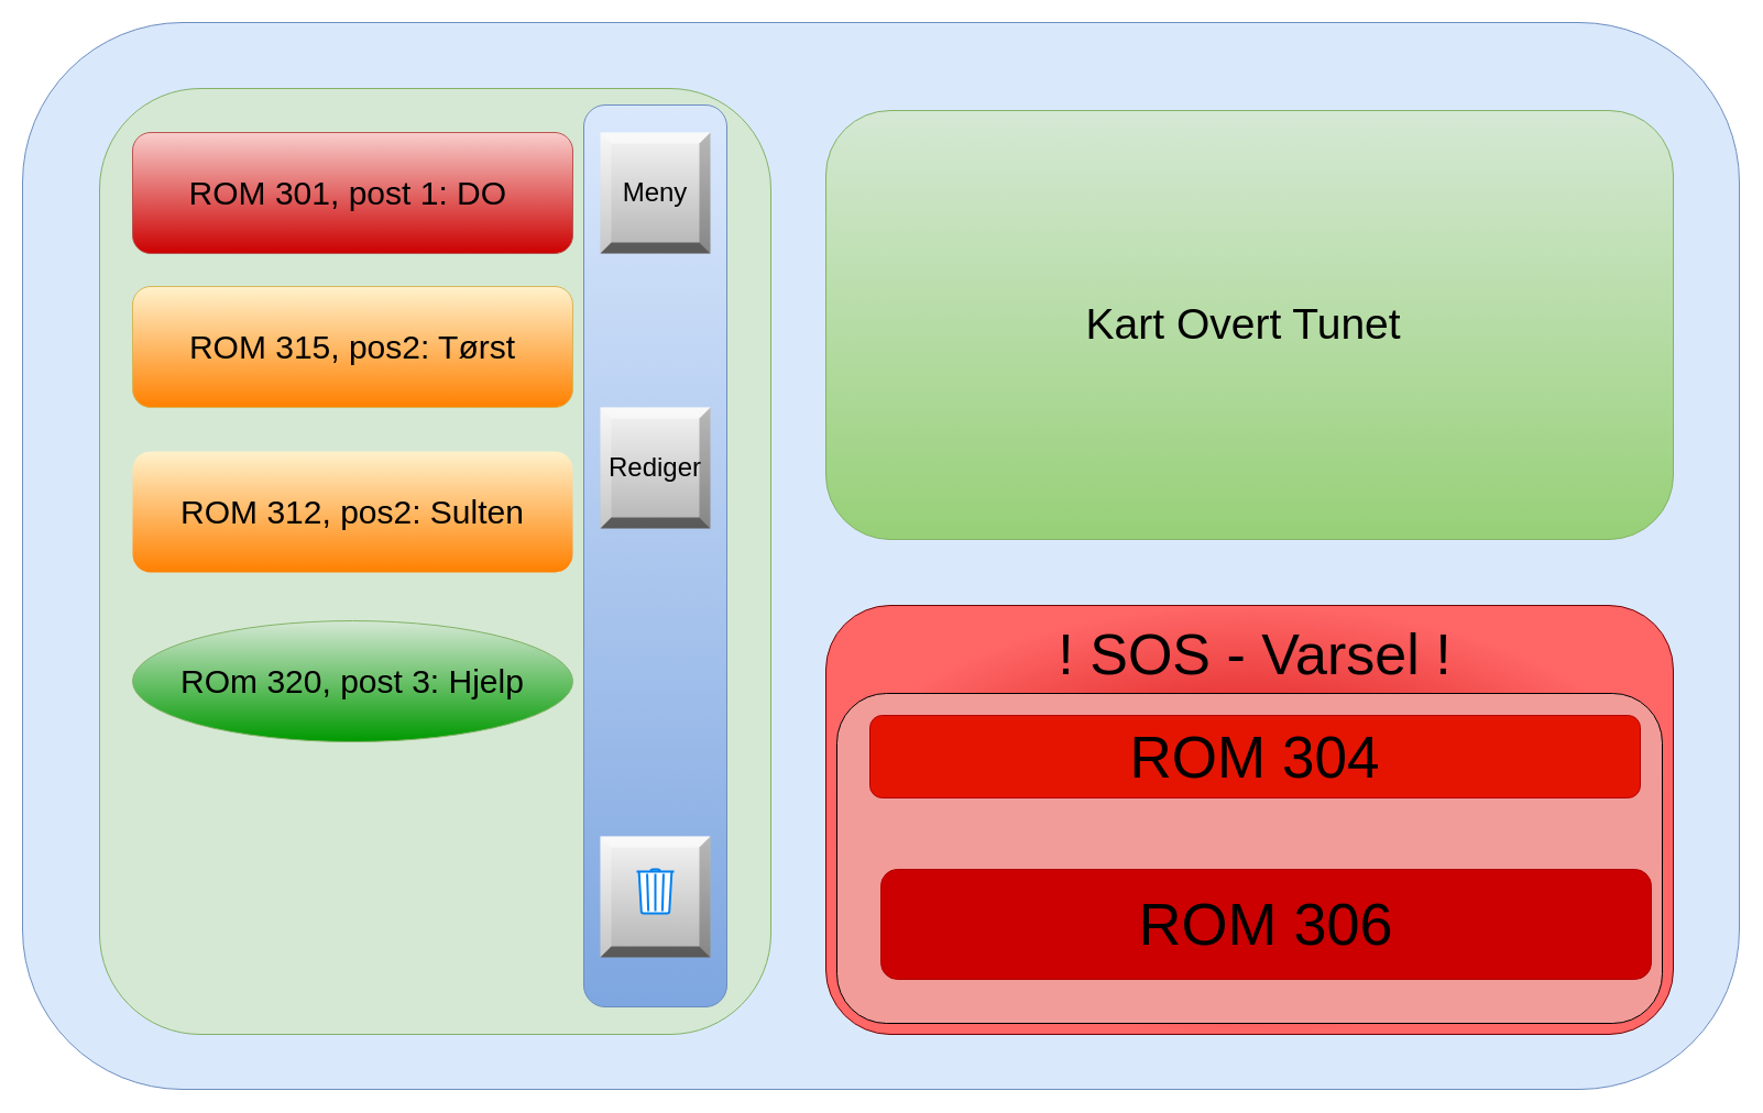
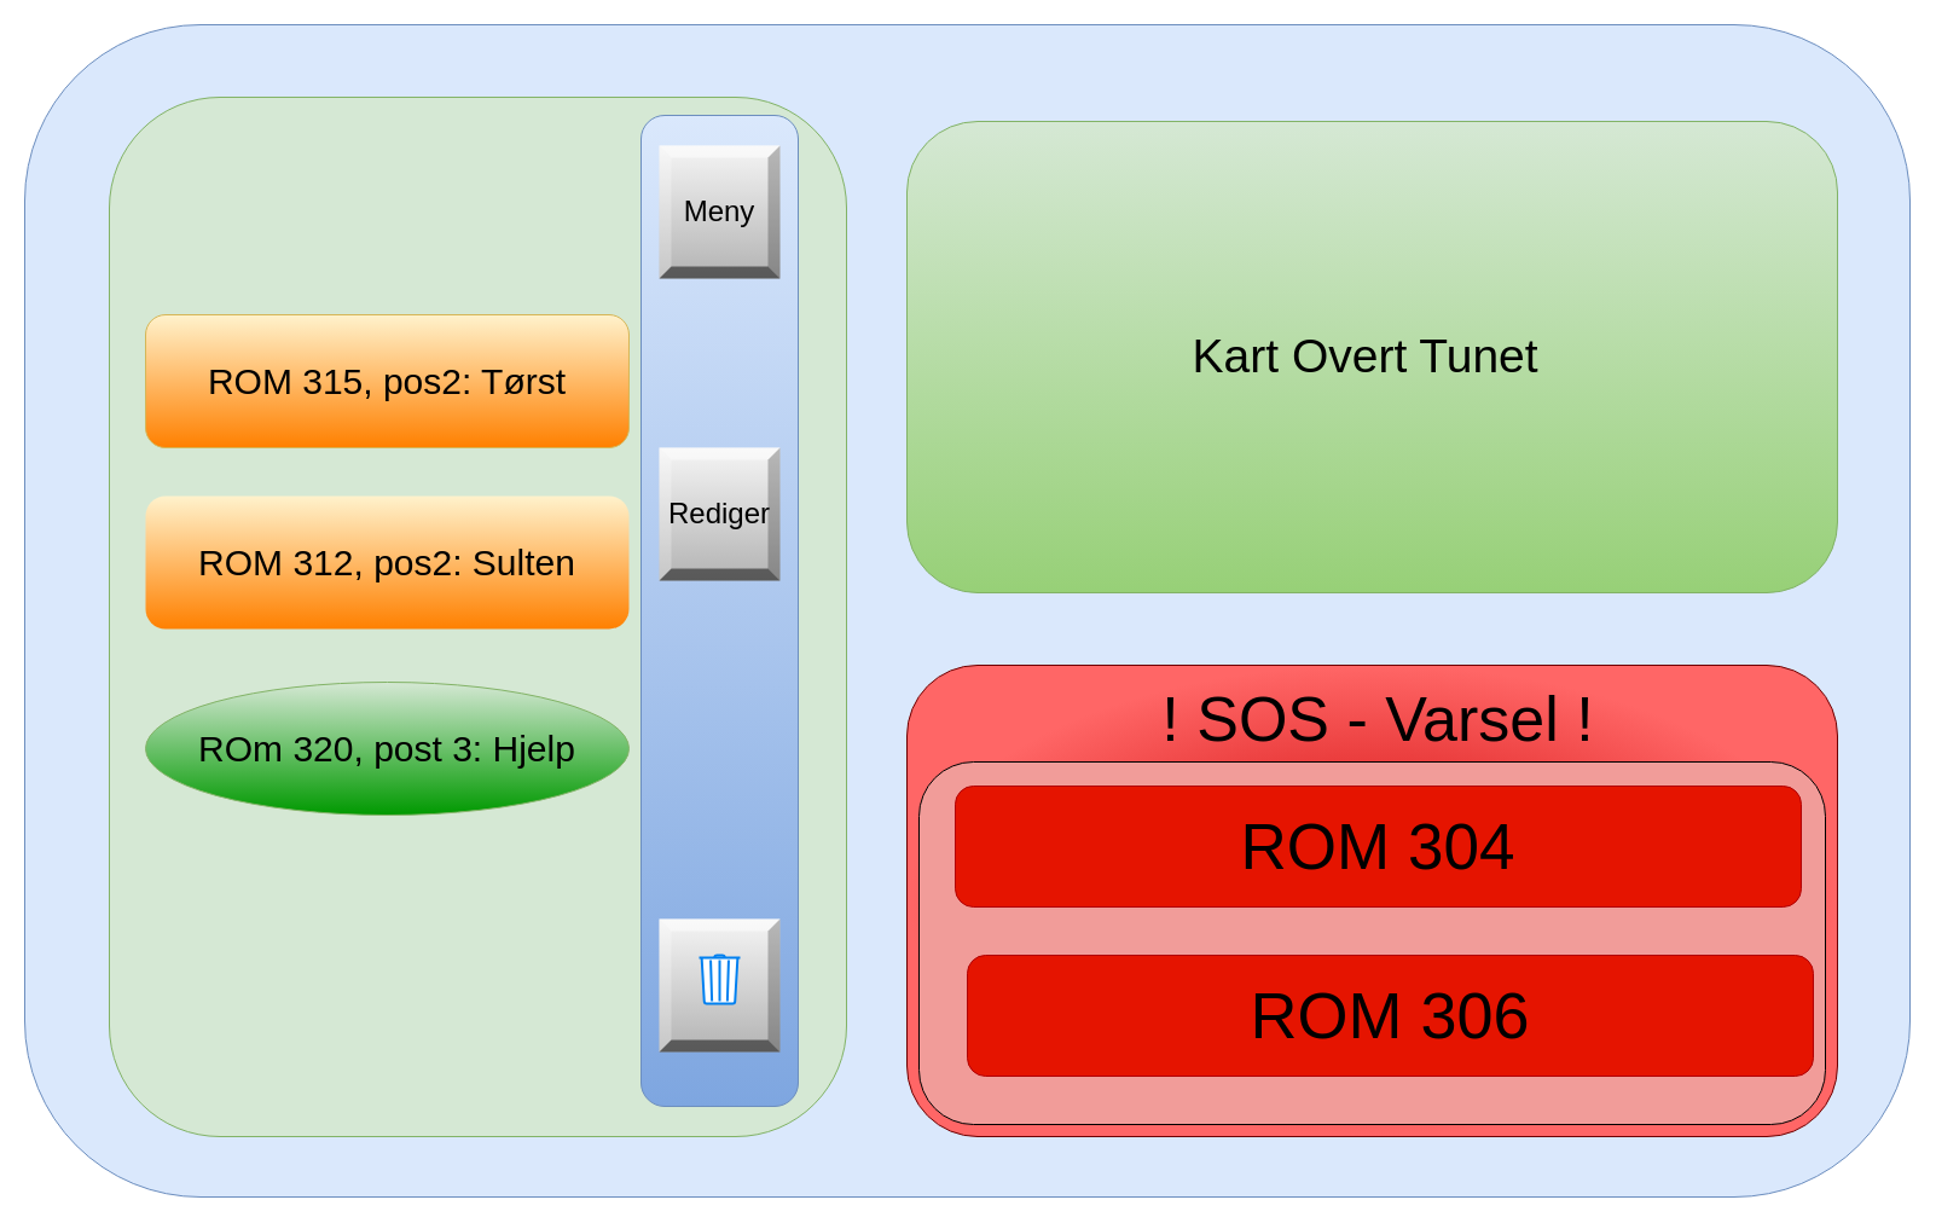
  <mxCell id="0" />
  <mxCell id="1" parent="0" />
  <mxCell id="2" value="" style="rounded=1;whiteSpace=wrap;html=1;fillColor=#dae8fc;strokeColor=#6c8ebf;" vertex="1" parent="1"><mxGeometry x="20" y="20" width="1560" height="970" as="geometry" /></mxCell>
  <mxCell id="3" value="" style="rounded=1;whiteSpace=wrap;html=1;fillColor=#d5e8d4;strokeColor=#82b366;" vertex="1" parent="1"><mxGeometry x="90" y="80" width="610" height="860" as="geometry" /></mxCell>
  <mxCell id="4" value="" style="rounded=1;whiteSpace=wrap;html=1;fillStyle=auto;fillColor=#dae8fc;strokeColor=#6c8ebf;gradientColor=#7ea6e0;" vertex="1" parent="1"><mxGeometry x="530" y="95" width="130" height="820" as="geometry" /></mxCell>
  <mxCell id="5" value="&lt;font style=&quot;font-size: 39px;&quot;&gt;Kart Overt Tunet&amp;nbsp;&lt;/font&gt;" style="rounded=1;whiteSpace=wrap;html=1;fillColor=#d5e8d4;strokeColor=#82b366;gradientColor=#97d077;" vertex="1" parent="1"><mxGeometry x="750" y="100" width="770" height="390" as="geometry" /></mxCell>
  <mxCell id="6" value="" style="rounded=1;whiteSpace=wrap;html=1;fillColor=#CC0000;fontColor=#ffffff;strokeColor=#6F0000;gradientColor=#FF6666;gradientDirection=radial;" vertex="1" parent="1"><mxGeometry x="750" y="550" width="770" height="390" as="geometry" /></mxCell>
- <mxCell id="7" value="&lt;font style=&quot;font-size: 30px;&quot;&gt;ROM 301, post 1: DO&amp;nbsp;&lt;/font&gt;" style="rounded=1;whiteSpace=wrap;html=1;fillColor=#f8cecc;strokeColor=#b85450;gradientColor=#CC0000;" vertex="1" parent="1"><mxGeometry x="120" y="120" width="400" height="110" as="geometry" /></mxCell>
  <mxCell id="8" value="&lt;font style=&quot;font-size: 30px;&quot;&gt;ROM 315, pos2: Tørst&lt;/font&gt;" style="rounded=1;whiteSpace=wrap;html=1;fillColor=#fff2cc;gradientColor=#FF8000;strokeColor=#d6b656;" vertex="1" parent="1"><mxGeometry x="120" y="260" width="400" height="110" as="geometry" /></mxCell>
  <mxCell id="9" value="&lt;font style=&quot;&quot;&gt;&lt;font style=&quot;font-size: 30px;&quot;&gt;ROM 312, pos2: Sulten&lt;/font&gt;&lt;br&gt;&lt;/font&gt;" style="rounded=1;whiteSpace=wrap;html=1;fillColor=#fff2cc;strokeColor=none;gradientColor=#FF8000;" vertex="1" parent="1"><mxGeometry x="120" y="410" width="400" height="110" as="geometry" /></mxCell>
  <mxCell id="10" value="&lt;font style=&quot;font-size: 30px;&quot;&gt;ROm 320, post 3: Hjelp&lt;/font&gt;" style="ellipse;whiteSpace=wrap;html=1;fillColor=#d5e8d4;strokeColor=#82b366;gradientColor=#009900;" vertex="1" parent="1"><mxGeometry x="120" y="564" width="400" height="110" as="geometry" /></mxCell>
  <mxCell id="11" value="" style="rounded=1;whiteSpace=wrap;html=1;fillColor=#F19C99;" vertex="1" parent="1"><mxGeometry x="760" y="630" width="750" height="300" as="geometry" /></mxCell>
  <mxCell id="12" value="&lt;font style=&quot;font-size: 52px;&quot;&gt;! SOS - Varsel !&lt;/font&gt;" style="text;html=1;align=center;verticalAlign=middle;whiteSpace=wrap;rounded=0;" vertex="1" parent="1"><mxGeometry x="800" y="580" width="680" height="30" as="geometry" /></mxCell>
- <mxCell id="13" value="&lt;font color=&quot;#000000&quot; style=&quot;font-size: 53px;&quot;&gt;ROM 304&lt;/font&gt;" style="rounded=1;whiteSpace=wrap;html=1;fillColor=#e51400;strokeColor=#B20000;fontColor=#ffffff;" vertex="1" parent="1"><mxGeometry x="790" y="650" width="700" height="75" as="geometry" /></mxCell>
- <mxCell id="14" value="&lt;font color=&quot;#000000&quot; style=&quot;font-size: 54px;&quot;&gt;ROM 306&lt;/font&gt;" style="rounded=1;whiteSpace=wrap;html=1;fillColor=#cc0000;strokeColor=#B20000;fontColor=#ffffff;" vertex="1" parent="1"><mxGeometry x="800" y="790" width="700" height="100" as="geometry" /></mxCell>
+ <mxCell id="13" value="&lt;font color=&quot;#000000&quot; style=&quot;font-size: 53px;&quot;&gt;ROM 304&lt;/font&gt;" style="rounded=1;whiteSpace=wrap;html=1;fillColor=#e51400;strokeColor=#B20000;fontColor=#ffffff;" vertex="1" parent="1"><mxGeometry x="790" y="650" width="700" height="100" as="geometry" /></mxCell>
+ <mxCell id="14" value="&lt;font color=&quot;#000000&quot; style=&quot;font-size: 54px;&quot;&gt;ROM 306&lt;/font&gt;" style="rounded=1;whiteSpace=wrap;html=1;fillColor=#e51400;strokeColor=#B20000;fontColor=#ffffff;" vertex="1" parent="1"><mxGeometry x="800" y="790" width="700" height="100" as="geometry" /></mxCell>
  <mxCell id="15" value="" style="labelPosition=center;verticalLabelPosition=middle;align=center;html=1;shape=mxgraph.basic.shaded_button;dx=10;fillColor=#f5f5f5;strokeColor=#666666;whiteSpace=wrap;gradientColor=#b3b3b3;" vertex="1" parent="1"><mxGeometry x="545" y="760" width="100" height="110" as="geometry" /></mxCell>
  <mxCell id="16" value="&lt;font style=&quot;font-size: 24px;&quot;&gt;Meny&lt;/font&gt;" style="labelPosition=center;verticalLabelPosition=middle;align=center;html=1;shape=mxgraph.basic.shaded_button;dx=10;fillColor=#f5f5f5;strokeColor=#666666;whiteSpace=wrap;gradientColor=#b3b3b3;" vertex="1" parent="1"><mxGeometry x="545" y="120" width="100" height="110" as="geometry" /></mxCell>
  <mxCell id="17" value="&lt;font style=&quot;font-size: 24px;&quot;&gt;Rediger&lt;/font&gt;" style="labelPosition=center;verticalLabelPosition=middle;align=center;html=1;shape=mxgraph.basic.shaded_button;dx=10;fillColor=#f5f5f5;strokeColor=#666666;whiteSpace=wrap;gradientColor=#b3b3b3;" vertex="1" parent="1"><mxGeometry x="545" y="370" width="100" height="110" as="geometry" /></mxCell>
  <mxCell id="18" value="" style="html=1;verticalLabelPosition=bottom;align=center;labelBackgroundColor=#ffffff;verticalAlign=top;strokeWidth=2;strokeColor=#0080F0;shadow=0;dashed=0;shape=mxgraph.ios7.icons.trashcan;" vertex="1" parent="1"><mxGeometry x="578" y="790" width="34" height="40" as="geometry" /></mxCell>
